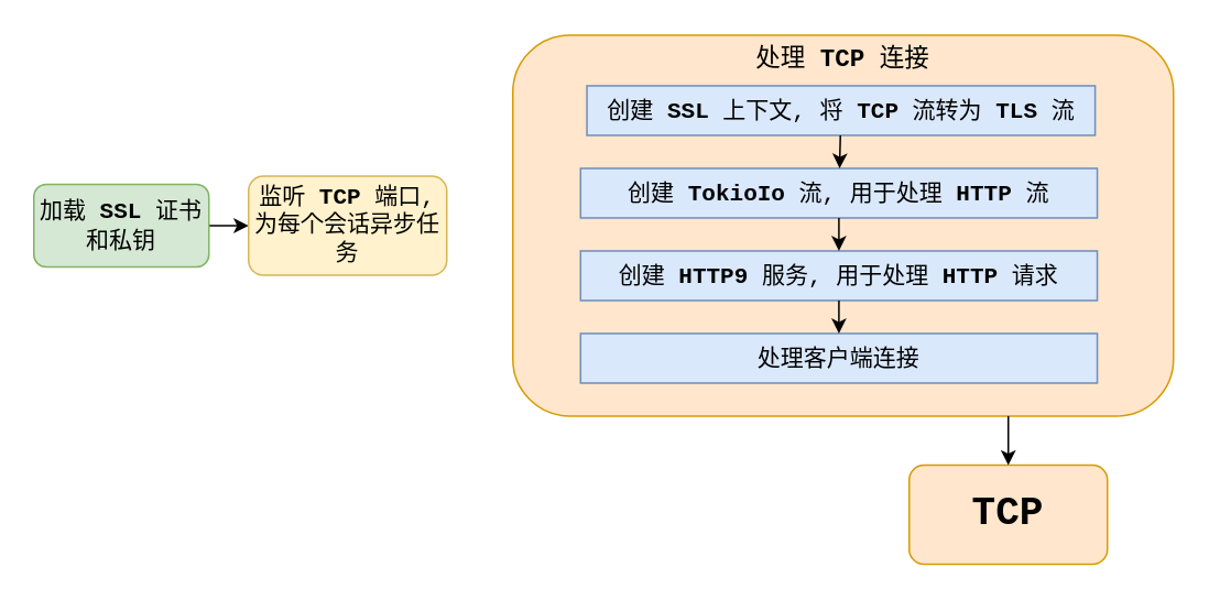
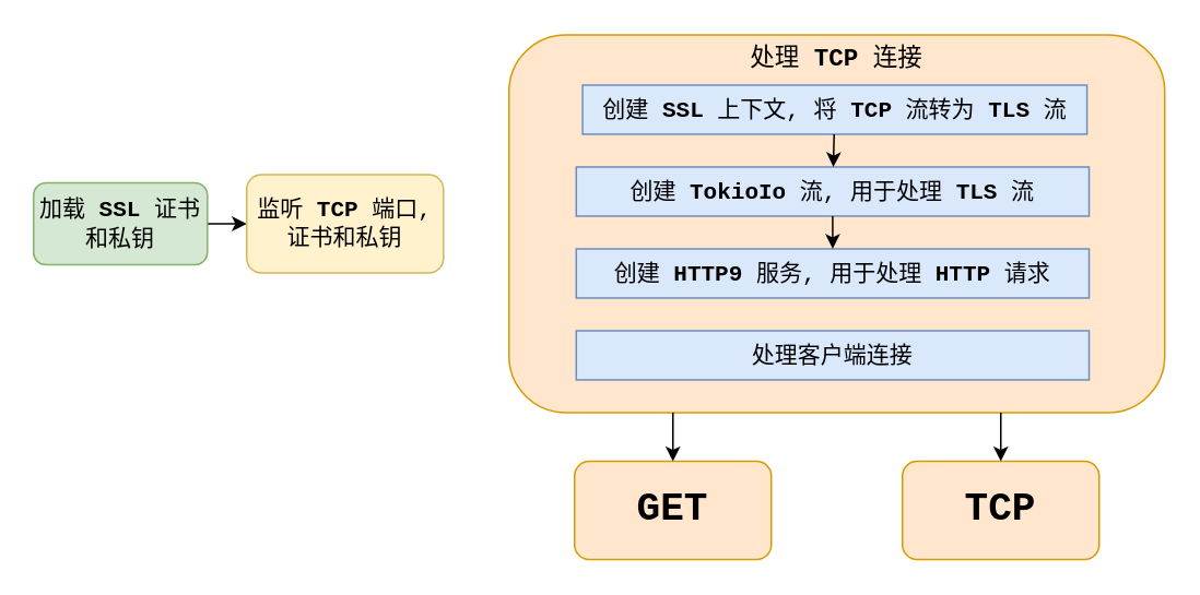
  <mxCell id="0" />
  <mxCell id="1" parent="0" />
  <mxCell id="2" value="" style="edgeStyle=orthogonalEdgeStyle;rounded=0;orthogonalLoop=1;jettySize=auto;html=1;fontColor=#000000;entryX=0;entryY=0.5;entryDx=0;entryDy=0;fontFamily=Courier New;" edge="1" parent="1" source="3" target="4"><mxGeometry relative="1" as="geometry"><mxPoint x="190" y="136" as="targetPoint" /></mxGeometry></mxCell>
  <mxCell id="3" value="&lt;div style=&quot;font-size: 14px; line-height: 18px;&quot;&gt;加载 &lt;b&gt;SSL&lt;/b&gt; 证书和私钥&lt;/div&gt;" style="rounded=1;whiteSpace=wrap;html=1;fillColor=#d5e8d4;strokeColor=#82b366;fontFamily=Courier New;" vertex="1" parent="1"><mxGeometry x="20" y="111" width="106" height="50" as="geometry" /></mxCell>
- <mxCell id="4" value="&lt;span style=&quot;font-size: 14px; orphans: 4; text-align: left;&quot;&gt;监听 &lt;b&gt;TCP&lt;/b&gt; 端口, 为每个会话异步任务&lt;/span&gt;" style="rounded=1;whiteSpace=wrap;html=1;labelBackgroundColor=none;fillColor=#fff2cc;strokeColor=#d6b656;fontFamily=Courier New;" vertex="1" parent="1"><mxGeometry x="150" y="105.99" width="120" height="60" as="geometry" /></mxCell>
+ <mxCell id="4" value="&lt;span style=&quot;font-size: 14px; orphans: 4; text-align: left;&quot;&gt;监听 &lt;b&gt;TCP&lt;/b&gt; 端口, 证书和私钥&lt;/span&gt;" style="rounded=1;whiteSpace=wrap;html=1;labelBackgroundColor=none;fillColor=#fff2cc;strokeColor=#d6b656;fontFamily=Courier New;" vertex="1" parent="1"><mxGeometry x="150" y="105.99" width="120" height="60" as="geometry" /></mxCell>
  <mxCell id="5" value="" style="group;fontFamily=Courier New;" vertex="1" connectable="0" parent="1"><mxGeometry x="310" y="20.68" width="400" height="230.63" as="geometry" /></mxCell>
  <mxCell id="6" value="&lt;span style=&quot;orphans: 4; font-size: 15px;&quot;&gt;处理 &lt;b&gt;TCP&lt;/b&gt; 连接&lt;/span&gt;" style="whiteSpace=wrap;html=1;fillColor=#ffe6cc;strokeColor=#d79b00;rounded=1;align=center;horizontal=1;verticalAlign=top;fontFamily=Courier New;" vertex="1" parent="5"><mxGeometry width="400.0" height="230.63" as="geometry" /></mxCell>
  <mxCell id="7" value="&lt;div style=&quot;font-size: 14px; line-height: 18px;&quot;&gt;&lt;div style=&quot;line-height: 18px;&quot;&gt;创建 &lt;b&gt;SSL&lt;/b&gt; 上下文, 将 &lt;b&gt;TCP&lt;/b&gt; 流转为 &lt;b&gt;TLS&lt;/b&gt; 流&lt;/div&gt;&lt;/div&gt;" style="whiteSpace=wrap;html=1;fillColor=#dae8fc;strokeColor=#6c8ebf;rounded=0;labelBackgroundColor=none;fontFamily=Courier New;" vertex="1" parent="5"><mxGeometry x="44.872" y="30.63" width="307.692" height="30" as="geometry" /></mxCell>
- <mxCell id="8" value="&lt;div style=&quot;font-size: 14px; line-height: 18px;&quot;&gt;&lt;div style=&quot;line-height: 18px;&quot;&gt;&lt;div style=&quot;line-height: 18px;&quot;&gt;创建 &lt;b&gt;TokioIo&lt;/b&gt; 流, 用于处理 &lt;b&gt;HTTP&lt;/b&gt; 流&lt;/div&gt;&lt;/div&gt;&lt;/div&gt;" style="whiteSpace=wrap;html=1;fillColor=#dae8fc;strokeColor=#6c8ebf;rounded=0;labelBackgroundColor=none;fontFamily=Courier New;" vertex="1" parent="5"><mxGeometry x="41.026" y="80.63" width="312.821" height="30" as="geometry" /></mxCell>
+ <mxCell id="8" value="&lt;div style=&quot;font-size: 14px; line-height: 18px;&quot;&gt;&lt;div style=&quot;line-height: 18px;&quot;&gt;&lt;div style=&quot;line-height: 18px;&quot;&gt;创建 &lt;b&gt;TokioIo&lt;/b&gt; 流, 用于处理 &lt;b&gt;TLS&lt;/b&gt; 流&lt;/div&gt;&lt;/div&gt;&lt;/div&gt;" style="whiteSpace=wrap;html=1;fillColor=#dae8fc;strokeColor=#6c8ebf;rounded=0;labelBackgroundColor=none;fontFamily=Courier New;" vertex="1" parent="5"><mxGeometry x="41.026" y="80.63" width="312.821" height="30" as="geometry" /></mxCell>
  <mxCell id="9" value="" style="rounded=0;orthogonalLoop=1;jettySize=auto;html=1;fontColor=#000000;fontFamily=Courier New;" edge="1" parent="5" source="7" target="8"><mxGeometry relative="1" as="geometry" /></mxCell>
  <mxCell id="10" value="&lt;div style=&quot;font-size: 14px; line-height: 18px;&quot;&gt;&lt;div style=&quot;line-height: 18px;&quot;&gt;&lt;div style=&quot;line-height: 18px;&quot;&gt;&lt;div style=&quot;line-height: 18px;&quot;&gt;创建 &lt;b&gt;HTTP9&lt;/b&gt; 服务, 用于处理 &lt;b&gt;HTTP&lt;/b&gt; 请求&lt;/div&gt;&lt;/div&gt;&lt;/div&gt;&lt;/div&gt;" style="whiteSpace=wrap;html=1;fillColor=#dae8fc;strokeColor=#6c8ebf;rounded=0;labelBackgroundColor=none;fontFamily=Courier New;" vertex="1" parent="5"><mxGeometry x="41.026" y="130.63" width="312.821" height="30" as="geometry" /></mxCell>
  <mxCell id="11" value="" style="edgeStyle=none;rounded=0;orthogonalLoop=1;jettySize=auto;html=1;fontColor=#000000;fontFamily=Courier New;" edge="1" parent="5" source="8" target="10"><mxGeometry relative="1" as="geometry" /></mxCell>
  <mxCell id="12" value="&lt;div style=&quot;font-size: 14px; line-height: 18px;&quot;&gt;&lt;div style=&quot;line-height: 18px;&quot;&gt;&lt;div style=&quot;line-height: 18px;&quot;&gt;&lt;div style=&quot;line-height: 18px;&quot;&gt;处理客户端连接&lt;/div&gt;&lt;/div&gt;&lt;/div&gt;&lt;/div&gt;" style="whiteSpace=wrap;html=1;fillColor=#dae8fc;strokeColor=#6c8ebf;rounded=0;labelBackgroundColor=none;fontFamily=Courier New;" vertex="1" parent="5"><mxGeometry x="41.026" y="180.63" width="312.821" height="30" as="geometry" /></mxCell>
- <mxCell id="13" value="" style="edgeStyle=none;rounded=0;orthogonalLoop=1;jettySize=auto;html=1;fontColor=#000000;fontFamily=Courier New;" edge="1" parent="5" source="10" target="12"><mxGeometry relative="1" as="geometry" /></mxCell>
+ <mxCell id="14" value="GET" style="whiteSpace=wrap;html=1;verticalAlign=middle;fillColor=#ffe6cc;strokeColor=#d79b00;rounded=1;fontFamily=Courier New;fontStyle=1;fontSize=24;" vertex="1" parent="1"><mxGeometry x="350" y="281" width="120" height="60" as="geometry" /></mxCell>
+ <mxCell id="15" value="" style="edgeStyle=none;rounded=0;orthogonalLoop=1;jettySize=auto;html=1;fontColor=#000000;fontFamily=Courier New;exitX=0.25;exitY=1;exitDx=0;exitDy=0;" edge="1" parent="1" source="6" target="14"><mxGeometry relative="1" as="geometry" /></mxCell>
  <mxCell id="16" value="TCP" style="whiteSpace=wrap;html=1;verticalAlign=middle;fillColor=#ffe6cc;strokeColor=#d79b00;rounded=1;fontFamily=Courier New;fontStyle=1;fontSize=24;" vertex="1" parent="1"><mxGeometry x="550" y="281" width="120" height="60" as="geometry" /></mxCell>
  <mxCell id="17" style="edgeStyle=none;rounded=0;orthogonalLoop=1;jettySize=auto;html=1;entryX=0.5;entryY=0;entryDx=0;entryDy=0;fontFamily=Courier New;fontSize=24;fontColor=#000000;exitX=0.75;exitY=1;exitDx=0;exitDy=0;" edge="1" parent="1" source="6" target="16"><mxGeometry relative="1" as="geometry" /></mxCell>
